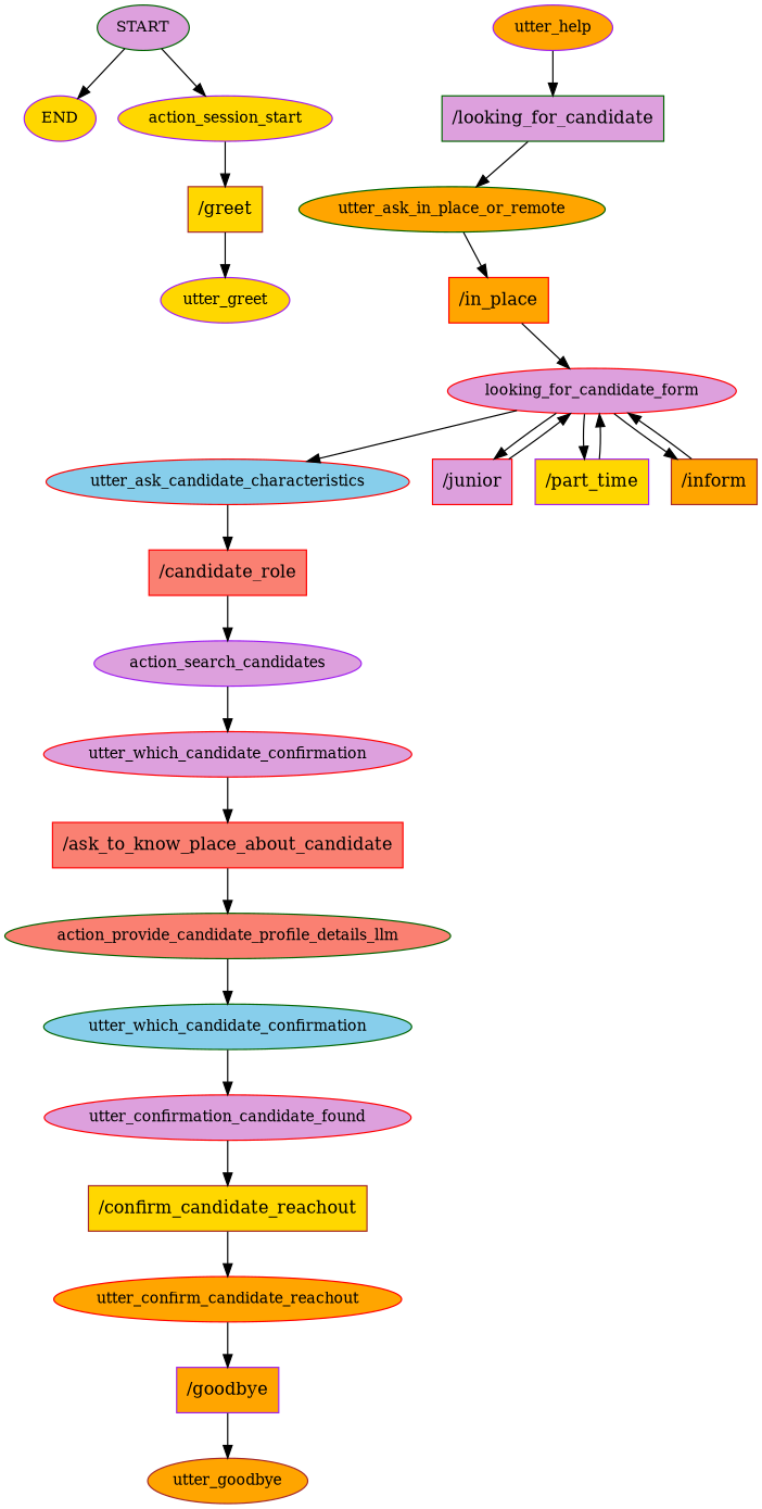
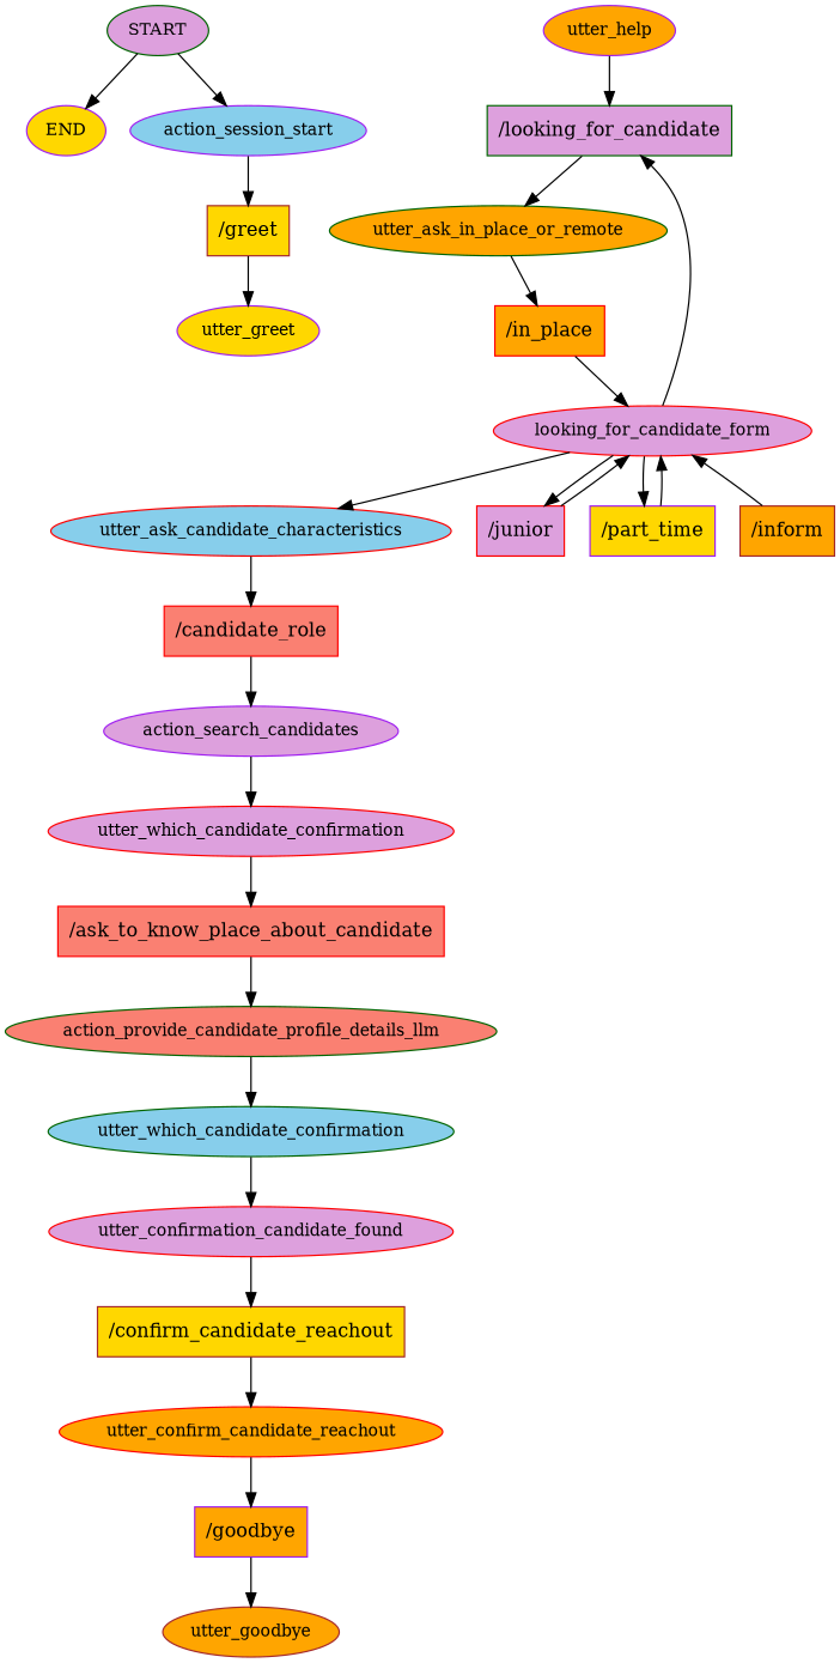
  digraph {
    node [color=red fillcolor=plum fontsize=12 style=filled]
    n1 [color=darkgreen label=START]
    n2 [color=purple fillcolor=gold label=END]
-   n3 [color=purple fillcolor=gold label=action_session_start]
+   n3 [color=purple fillcolor=skyblue label=action_session_start]
    n4 [color=brown fillcolor=gold label="/greet" shape=rect fontsize=""]
    n5 [color=purple fillcolor=gold label=utter_greet]
    n6 [color=purple fillcolor=orange label=utter_help]
    n7 [color=darkgreen label="/looking_for_candidate" shape=rect fontsize=""]
    n8 [color=darkgreen fillcolor=orange label=utter_ask_in_place_or_remote]
    n9 [fillcolor=orange label="/in_place" shape=rect fontsize=""]
    n10 [label=looking_for_candidate_form]
    n11 [fillcolor=skyblue label=utter_ask_candidate_characteristics]
    n12 [label="/junior" shape=rect fontsize=""]
    n13 [color=purple fillcolor=gold label="/part_time" shape=rect fontsize=""]
    n14 [color=brown fillcolor=orange label="/inform" shape=rect fontsize=""]
    n15 [fillcolor=salmon label="/candidate_role" shape=rect fontsize=""]
    n16 [color=purple label=action_search_candidates]
    n17 [label=utter_which_candidate_confirmation]
    n18 [fillcolor=salmon label="/ask_to_know_place_about_candidate" shape=rect fontsize=""]
    n19 [color=darkgreen fillcolor=salmon label=action_provide_candidate_profile_details_llm]
    n20 [color=darkgreen fillcolor=skyblue label=utter_which_candidate_confirmation]
    n21 [label=utter_confirmation_candidate_found]
    n22 [color=brown fillcolor=gold label="/confirm_candidate_reachout" shape=rect fontsize=""]
    n23 [fillcolor=orange label=utter_confirm_candidate_reachout]
    n24 [color=purple fillcolor=orange label="/goodbye" shape=rect fontsize=""]
    n25 [color=brown fillcolor=orange label=utter_goodbye]
    n1 -> n2
    n1 -> n3
    n3 -> n4
    n4 -> n5
    n6 -> n7
    n7 -> n8
    n8 -> n9
    n9 -> n10
    n10 -> n11
    n10 -> n12
    n10 -> n13
-   n10 -> n14
+   n10 -> n7
    n11 -> n15
    n12 -> n10
    n13 -> n10
    n14 -> n10
    n15 -> n16
    n16 -> n17
    n17 -> n18
    n18 -> n19
    n19 -> n20
    n20 -> n21
    n21 -> n22
    n22 -> n23
    n23 -> n24
    n24 -> n25
  }
